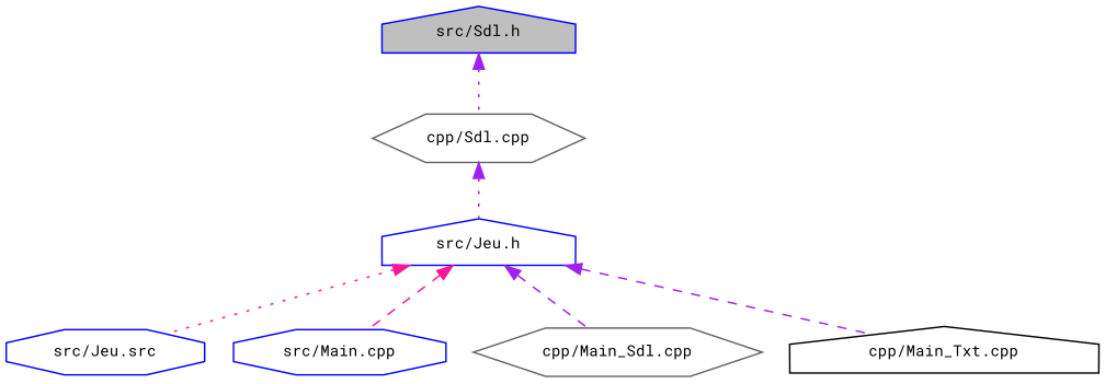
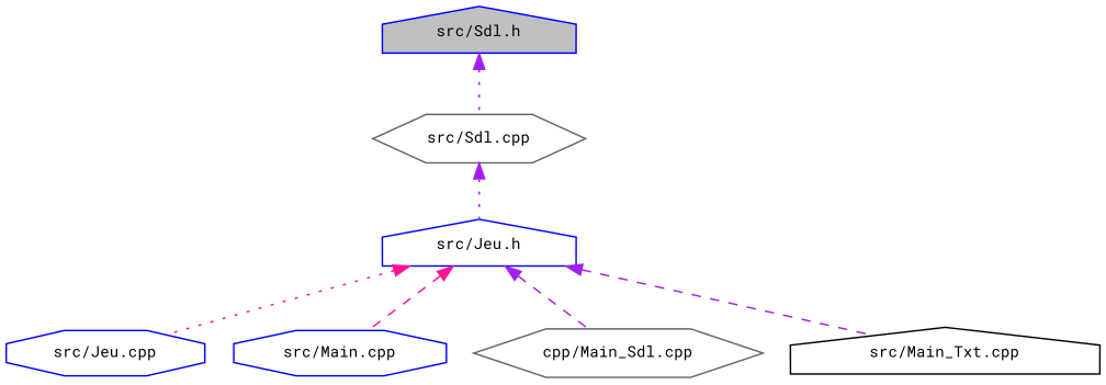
  digraph {
    fontname="Roboto Mono"
    node [color=blue fillcolor=white fontname="Roboto Mono" fontsize=10 shape=house style=filled]
    edge [color=purple dir=back fontname="Roboto Mono" fontsize=10 labelfontname=Helvetica labelfontsize=10 style=dotted]
    n1 [fillcolor=grey75 fontcolor=black height=0.2 label="src/Sdl.h" width=0.4]
-   n2 [color=gray40 height=0.2 label="cpp/Sdl.cpp" shape=hexagon width=0.4]
+   n2 [color=gray40 height=0.2 label="src/Sdl.cpp" shape=hexagon width=0.4]
    n3 [height=0.2 label="src/Jeu.h" width=0.4]
-   n4 [height=0.2 label="src/Jeu.src" shape=octagon width=0.4]
+   n4 [height=0.2 label="src/Jeu.cpp" shape=octagon width=0.4]
    n5 [height=0.2 label="src/Main.cpp" shape=octagon width=0.4]
    n6 [color=gray40 height=0.2 label="cpp/Main_Sdl.cpp" shape=hexagon width=0.4]
-   n7 [color=black height=0.2 label="cpp/Main_Txt.cpp" width=0.4]
+   n7 [color=black height=0.2 label="src/Main_Txt.cpp" width=0.4]
    n1 -> n2
    n2 -> n3
    n3 -> n4 [color=deeppink]
    n3 -> n5 [color=deeppink style=dashed]
    n3 -> n6 [style=dashed]
    n3 -> n7 [style=dashed]
  }
